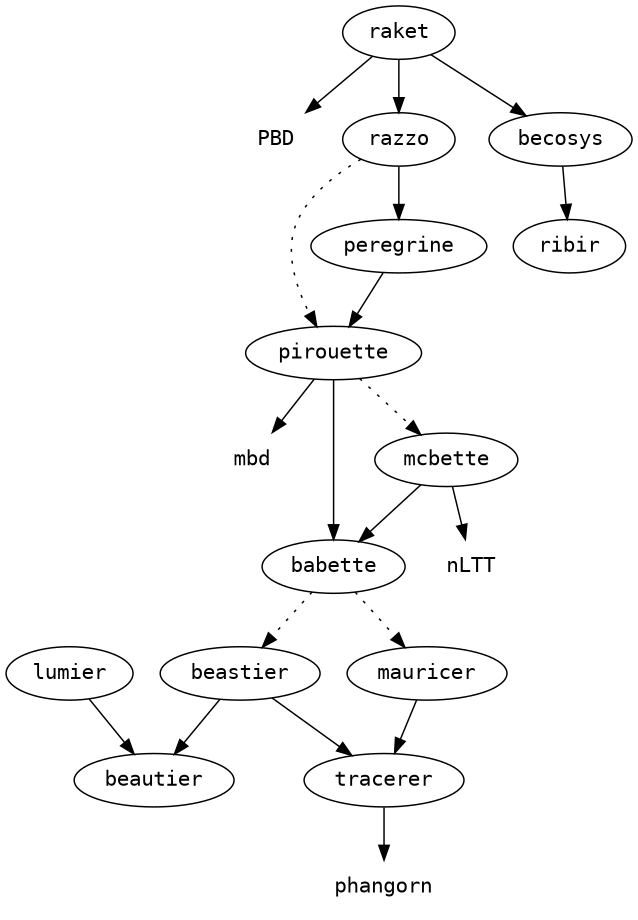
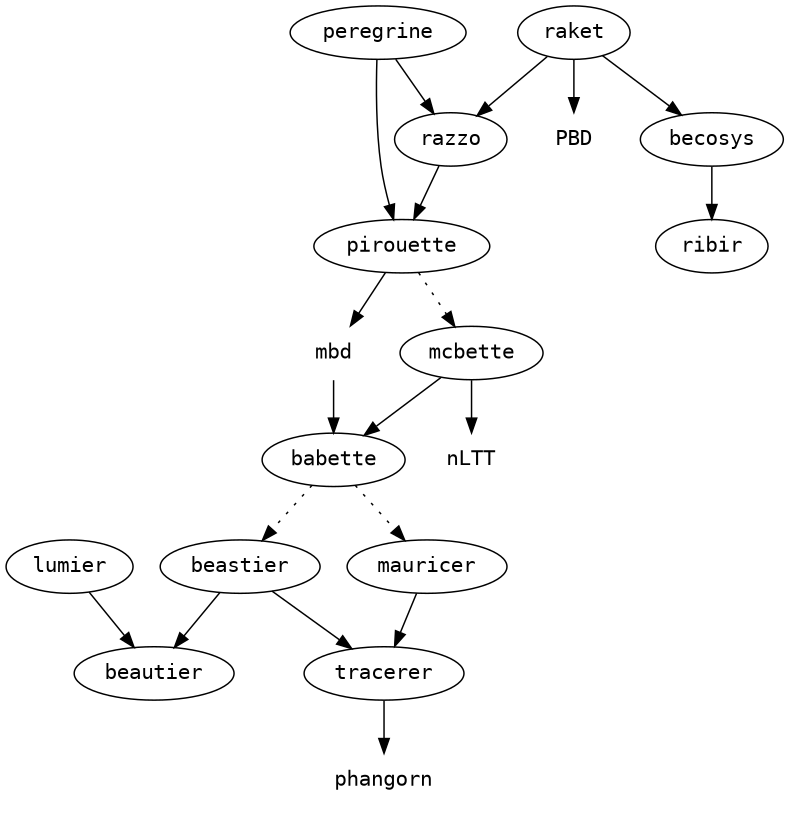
  digraph {
    fontname="DejaVu Sans Mono"
    node [fontname="DejaVu Sans Mono"]
    edge [fontname="DejaVu Sans Mono"]
    mbd [shape=none]
    PBD [shape=none]
    phangorn [shape=none]
    nLTT [shape=none]
    babette
    beastier
    mauricer
    tracerer
    beautier
    lumier
    mcbette
    pirouette
    razzo
    peregrine
    raket
    becosys
    ribir
    babette -> beastier [style=dotted]
    babette -> mauricer [style=dotted]
    beastier -> tracerer
    beastier -> beautier
    mauricer -> tracerer
    tracerer -> phangorn
    lumier -> beautier
    mcbette -> nLTT
    mcbette -> babette
    pirouette -> mbd
-   pirouette -> babette
+   mbd -> babette
    pirouette -> mcbette [style=dotted]
-   razzo -> pirouette [style=dotted]
-   razzo -> peregrine
+   razzo -> pirouette
+   peregrine -> razzo
    peregrine -> pirouette
    raket -> PBD
    raket -> razzo
    raket -> becosys
    becosys -> ribir
  }
